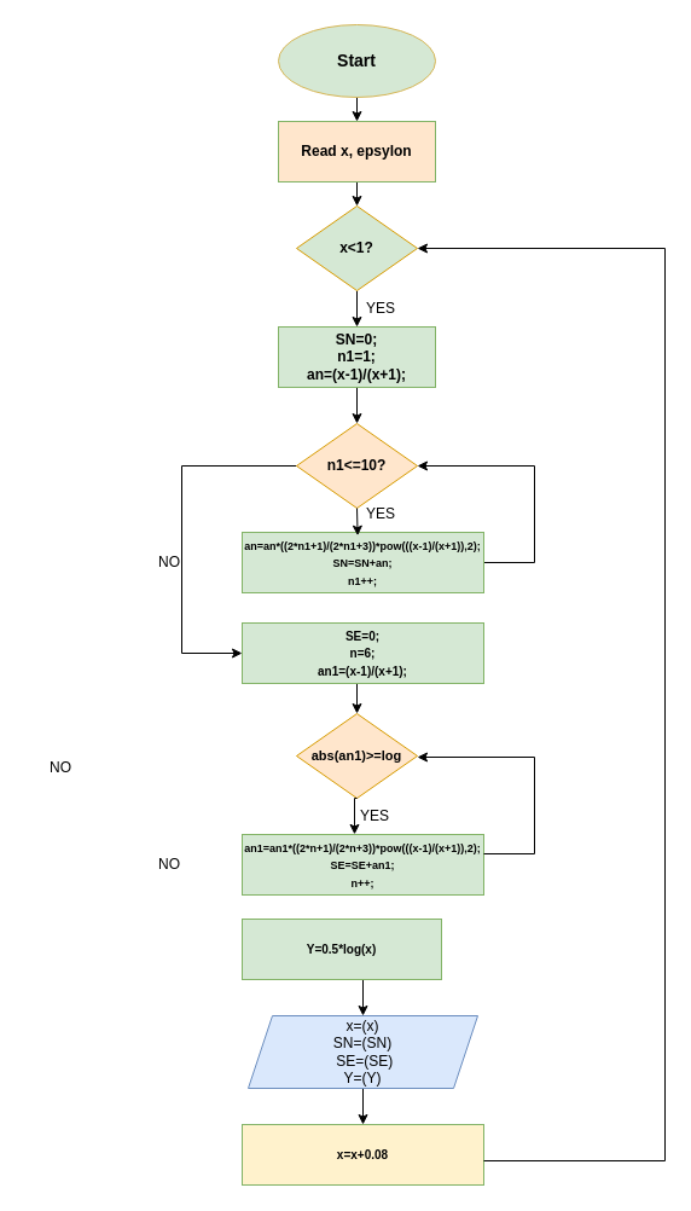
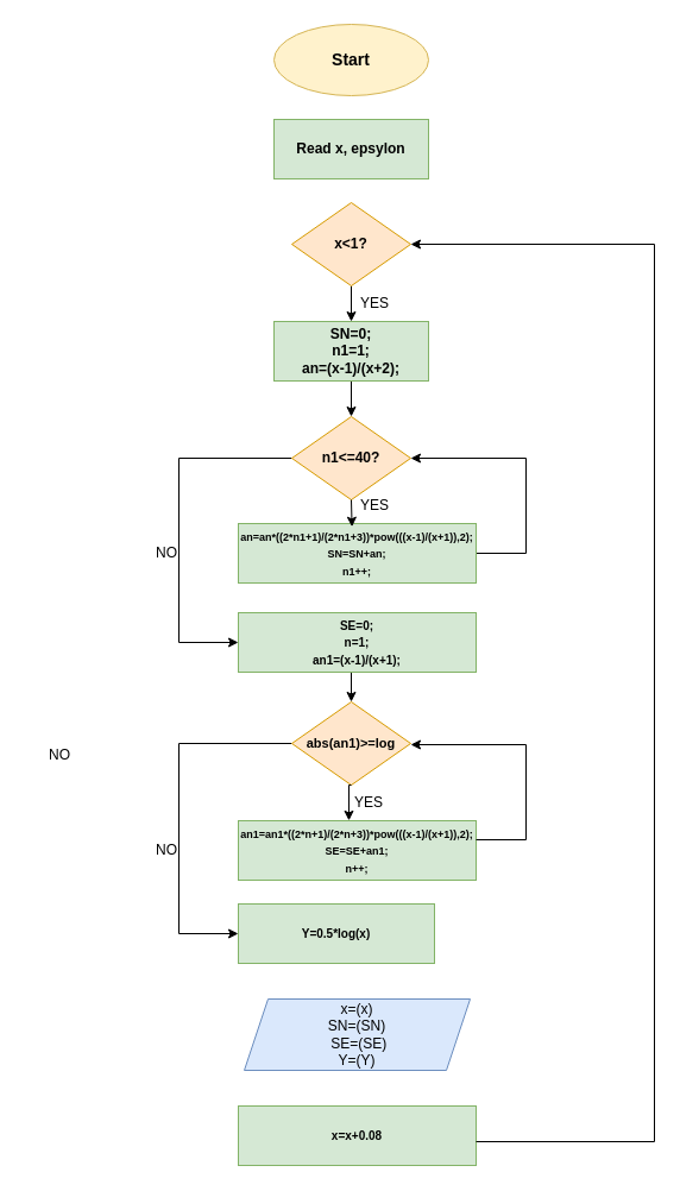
  <mxCell id="0" />
  <mxCell id="1" parent="0" />
- <mxCell id="2" style="edgeStyle=orthogonalEdgeStyle;rounded=0;orthogonalLoop=1;jettySize=auto;html=1;exitX=0.5;exitY=1;exitDx=0;exitDy=0;entryX=0.5;entryY=0;entryDx=0;entryDy=0;" parent="1" source="3" target="5" edge="1"><mxGeometry relative="1" as="geometry" /></mxCell>
- <mxCell id="3" value="&lt;b&gt;&lt;font style=&quot;font-size: 14px;&quot;&gt;Start&lt;/font&gt;&lt;/b&gt;" style="ellipse;whiteSpace=wrap;html=1;fillColor=#d5e8d4;strokeColor=#d6b656;" parent="1" vertex="1"><mxGeometry x="230" y="20" width="130" height="60" as="geometry" /></mxCell>
- <mxCell id="4" style="edgeStyle=orthogonalEdgeStyle;rounded=0;orthogonalLoop=1;jettySize=auto;html=1;exitX=0.5;exitY=1;exitDx=0;exitDy=0;entryX=0.5;entryY=0;entryDx=0;entryDy=0;" parent="1" source="5" target="7" edge="1"><mxGeometry relative="1" as="geometry" /></mxCell>
- <mxCell id="5" value="&lt;b&gt;Read x, epsylon&lt;/b&gt;" style="rounded=0;whiteSpace=wrap;html=1;fillColor=#ffe6cc;strokeColor=#82b366;" parent="1" vertex="1"><mxGeometry x="230" y="100" width="130" height="50" as="geometry" /></mxCell>
+ <mxCell id="3" value="&lt;b&gt;&lt;font style=&quot;font-size: 14px;&quot;&gt;Start&lt;/font&gt;&lt;/b&gt;" style="ellipse;whiteSpace=wrap;html=1;fillColor=#fff2cc;strokeColor=#d6b656;" parent="1" vertex="1"><mxGeometry x="230" y="20" width="130" height="60" as="geometry" /></mxCell>
+ <mxCell id="5" value="&lt;b&gt;Read x, epsylon&lt;/b&gt;" style="rounded=0;whiteSpace=wrap;html=1;fillColor=#d5e8d4;strokeColor=#82b366;" parent="1" vertex="1"><mxGeometry x="230" y="100" width="130" height="50" as="geometry" /></mxCell>
  <mxCell id="6" style="edgeStyle=orthogonalEdgeStyle;rounded=0;orthogonalLoop=1;jettySize=auto;html=1;exitX=0.5;exitY=1;exitDx=0;exitDy=0;entryX=0.5;entryY=0;entryDx=0;entryDy=0;" parent="1" source="7" target="9" edge="1"><mxGeometry relative="1" as="geometry" /></mxCell>
- <mxCell id="7" value="&lt;b&gt;x&amp;lt;1?&lt;/b&gt;" style="rhombus;whiteSpace=wrap;html=1;fillColor=#d5e8d4;strokeColor=#d79b00;" parent="1" vertex="1"><mxGeometry x="245" y="170" width="100" height="70" as="geometry" /></mxCell>
+ <mxCell id="7" value="&lt;b&gt;x&amp;lt;1?&lt;/b&gt;" style="rhombus;whiteSpace=wrap;html=1;fillColor=#ffe6cc;strokeColor=#d79b00;" parent="1" vertex="1"><mxGeometry x="245" y="170" width="100" height="70" as="geometry" /></mxCell>
  <mxCell id="8" style="edgeStyle=orthogonalEdgeStyle;rounded=0;orthogonalLoop=1;jettySize=auto;html=1;entryX=0.5;entryY=0;entryDx=0;entryDy=0;" parent="1" source="9" target="11" edge="1"><mxGeometry relative="1" as="geometry" /></mxCell>
- <mxCell id="9" value="&lt;b&gt;SN=0;&lt;br&gt;n1=1;&lt;br&gt;an=(x-1)/(x+1);&lt;/b&gt;" style="rounded=0;whiteSpace=wrap;html=1;fillColor=#d5e8d4;strokeColor=#82b366;" parent="1" vertex="1"><mxGeometry x="230" y="270" width="130" height="50" as="geometry" /></mxCell>
+ <mxCell id="9" value="&lt;b&gt;SN=0;&lt;br&gt;n1=1;&lt;br&gt;an=(x-1)/(x+2);&lt;/b&gt;" style="rounded=0;whiteSpace=wrap;html=1;fillColor=#d5e8d4;strokeColor=#82b366;" parent="1" vertex="1"><mxGeometry x="230" y="270" width="130" height="50" as="geometry" /></mxCell>
  <mxCell id="10" style="edgeStyle=orthogonalEdgeStyle;rounded=0;orthogonalLoop=1;jettySize=auto;html=1;exitX=0;exitY=0.5;exitDx=0;exitDy=0;entryX=0;entryY=0.5;entryDx=0;entryDy=0;" parent="1" source="11" target="15" edge="1"><mxGeometry relative="1" as="geometry"><mxPoint x="190" y="540" as="targetPoint" /><Array as="points"><mxPoint x="150" y="385" /><mxPoint x="150" y="540" /></Array></mxGeometry></mxCell>
- <mxCell id="11" value="&lt;b&gt;n1&amp;lt;=10?&lt;/b&gt;" style="rhombus;whiteSpace=wrap;html=1;fillColor=#ffe6cc;strokeColor=#d79b00;" parent="1" vertex="1"><mxGeometry x="245" y="350" width="100" height="70" as="geometry" /></mxCell>
+ <mxCell id="11" value="&lt;b&gt;n1&amp;lt;=40?&lt;/b&gt;" style="rhombus;whiteSpace=wrap;html=1;fillColor=#ffe6cc;strokeColor=#d79b00;" parent="1" vertex="1"><mxGeometry x="245" y="350" width="100" height="70" as="geometry" /></mxCell>
  <mxCell id="12" style="edgeStyle=orthogonalEdgeStyle;rounded=0;orthogonalLoop=1;jettySize=auto;html=1;entryX=1;entryY=0.5;entryDx=0;entryDy=0;" edge="1" parent="1" source="13" target="11"><mxGeometry relative="1" as="geometry"><mxPoint x="442.364" y="403.909" as="targetPoint" /><Array as="points"><mxPoint x="442" y="465" /><mxPoint x="442" y="385" /></Array></mxGeometry></mxCell>
  <mxCell id="13" value="&lt;font style=&quot;font-size: 9px;&quot;&gt;&lt;b&gt;an=an*((2*n1+1)/(2*n1+3))*pow(((x-1)/(x+1)),2);&lt;br style=&quot;&quot;&gt;SN=SN+an;&lt;br&gt;n1++;&lt;/b&gt;&lt;/font&gt;" style="rounded=0;whiteSpace=wrap;html=1;fillColor=#d5e8d4;strokeColor=#82b366;" parent="1" vertex="1"><mxGeometry x="200" y="440" width="200" height="50" as="geometry" /></mxCell>
  <mxCell id="14" style="edgeStyle=orthogonalEdgeStyle;rounded=0;orthogonalLoop=1;jettySize=auto;html=1;exitX=0.5;exitY=1;exitDx=0;exitDy=0;entryX=0.5;entryY=0;entryDx=0;entryDy=0;" parent="1" source="15" target="17" edge="1"><mxGeometry relative="1" as="geometry" /></mxCell>
- <mxCell id="15" value="&lt;font size=&quot;1&quot;&gt;&lt;b&gt;SE=0;&lt;br&gt;n=6;&lt;br&gt;an1=(x-1)/(x+1);&lt;/b&gt;&lt;/font&gt;" style="rounded=0;whiteSpace=wrap;html=1;fillColor=#d5e8d4;strokeColor=#82b366;" parent="1" vertex="1"><mxGeometry x="200" y="515" width="200" height="50" as="geometry" /></mxCell>
+ <mxCell id="15" value="&lt;font size=&quot;1&quot;&gt;&lt;b&gt;SE=0;&lt;br&gt;n=1;&lt;br&gt;an1=(x-1)/(x+1);&lt;/b&gt;&lt;/font&gt;" style="rounded=0;whiteSpace=wrap;html=1;fillColor=#d5e8d4;strokeColor=#82b366;" parent="1" vertex="1"><mxGeometry x="200" y="515" width="200" height="50" as="geometry" /></mxCell>
+ <mxCell id="16" style="edgeStyle=orthogonalEdgeStyle;rounded=0;orthogonalLoop=1;jettySize=auto;html=1;exitX=0;exitY=0.5;exitDx=0;exitDy=0;entryX=0;entryY=0.5;entryDx=0;entryDy=0;" parent="1" source="17" target="20" edge="1"><mxGeometry relative="1" as="geometry"><mxPoint x="170" y="800" as="targetPoint" /><Array as="points"><mxPoint x="150" y="625" /><mxPoint x="150" y="785" /></Array></mxGeometry></mxCell>
  <mxCell id="17" value="&lt;b style=&quot;font-size: 11px;&quot;&gt;abs(an1)&amp;gt;=log&lt;/b&gt;" style="rhombus;whiteSpace=wrap;html=1;fillColor=#ffe6cc;strokeColor=#d79b00;" parent="1" vertex="1"><mxGeometry x="245" y="590" width="100" height="70" as="geometry" /></mxCell>
  <mxCell id="18" value="&lt;font style=&quot;font-size: 9px;&quot;&gt;&lt;b&gt;an1=an1*((2*n+1)/(2*n+3))*pow(((x-1)/(x+1)),2);&lt;br&gt;SE=SE+an1;&lt;br&gt;n++;&lt;/b&gt;&lt;/font&gt;" style="rounded=0;whiteSpace=wrap;html=1;fillColor=#d5e8d4;strokeColor=#82b366;" parent="1" vertex="1"><mxGeometry x="200" y="690" width="200" height="50" as="geometry" /></mxCell>
- <mxCell id="19" style="edgeStyle=orthogonalEdgeStyle;rounded=0;orthogonalLoop=1;jettySize=auto;html=1;exitX=0.5;exitY=1;exitDx=0;exitDy=0;entryX=0.5;entryY=0;entryDx=0;entryDy=0;" parent="1" source="20" target="22" edge="1"><mxGeometry relative="1" as="geometry" /></mxCell>
  <mxCell id="20" value="&lt;font size=&quot;1&quot;&gt;&lt;b&gt;Y=0.5*log(x)&lt;/b&gt;&lt;/font&gt;" style="rounded=0;whiteSpace=wrap;html=1;fillColor=#d5e8d4;strokeColor=#82b366;" parent="1" vertex="1"><mxGeometry x="200" y="760" width="165" height="50" as="geometry" /></mxCell>
- <mxCell id="21" style="edgeStyle=orthogonalEdgeStyle;rounded=0;orthogonalLoop=1;jettySize=auto;html=1;exitX=0.5;exitY=1;exitDx=0;exitDy=0;" parent="1" source="22" target="23" edge="1"><mxGeometry relative="1" as="geometry" /></mxCell>
  <mxCell id="22" value="x=(x)&lt;br&gt;SN=(SN)&lt;br&gt;&amp;nbsp;SE=(SE)&lt;br&gt;Y=(Y)" style="shape=parallelogram;perimeter=parallelogramPerimeter;whiteSpace=wrap;html=1;fixedSize=1;fillColor=#dae8fc;strokeColor=#6c8ebf;" parent="1" vertex="1"><mxGeometry x="205" y="840" width="190" height="60" as="geometry" /></mxCell>
- <mxCell id="23" value="&lt;font size=&quot;1&quot;&gt;&lt;b&gt;x=x+0.08&lt;/b&gt;&lt;/font&gt;" style="rounded=0;whiteSpace=wrap;html=1;fillColor=#fff2cc;strokeColor=#82b366;" parent="1" vertex="1"><mxGeometry x="200" y="930" width="200" height="50" as="geometry" /></mxCell>
+ <mxCell id="23" value="&lt;font size=&quot;1&quot;&gt;&lt;b&gt;x=x+0.08&lt;/b&gt;&lt;/font&gt;" style="rounded=0;whiteSpace=wrap;html=1;fillColor=#d5e8d4;strokeColor=#82b366;" parent="1" vertex="1"><mxGeometry x="200" y="930" width="200" height="50" as="geometry" /></mxCell>
  <mxCell id="24" value="YES" style="text;html=1;strokeColor=none;fillColor=none;align=center;verticalAlign=middle;whiteSpace=wrap;rounded=0;" parent="1" vertex="1"><mxGeometry x="285" y="240" width="60" height="30" as="geometry" /></mxCell>
  <mxCell id="25" value="NO" style="text;html=1;strokeColor=none;fillColor=none;align=center;verticalAlign=middle;whiteSpace=wrap;rounded=0;" parent="1" vertex="1"><mxGeometry x="20" y="620" width="60" height="30" as="geometry" /></mxCell>
  <mxCell id="26" style="edgeStyle=orthogonalEdgeStyle;rounded=0;orthogonalLoop=1;jettySize=auto;html=1;exitX=0.5;exitY=1;exitDx=0;exitDy=0;entryX=0.478;entryY=0.054;entryDx=0;entryDy=0;entryPerimeter=0;" parent="1" source="11" target="13" edge="1"><mxGeometry relative="1" as="geometry" /></mxCell>
  <mxCell id="27" value="YES" style="text;html=1;strokeColor=none;fillColor=none;align=center;verticalAlign=middle;whiteSpace=wrap;rounded=0;" parent="1" vertex="1"><mxGeometry x="285" y="410" width="60" height="30" as="geometry" /></mxCell>
  <mxCell id="28" value="NO" style="text;html=1;strokeColor=none;fillColor=none;align=center;verticalAlign=middle;whiteSpace=wrap;rounded=0;" parent="1" vertex="1"><mxGeometry x="110" y="450" width="60" height="30" as="geometry" /></mxCell>
  <mxCell id="29" style="edgeStyle=orthogonalEdgeStyle;rounded=0;orthogonalLoop=1;jettySize=auto;html=1;exitX=0.5;exitY=1;exitDx=0;exitDy=0;entryX=0.465;entryY=-0.002;entryDx=0;entryDy=0;entryPerimeter=0;" parent="1" source="17" target="18" edge="1"><mxGeometry relative="1" as="geometry" /></mxCell>
  <mxCell id="30" value="NO" style="text;html=1;strokeColor=none;fillColor=none;align=center;verticalAlign=middle;whiteSpace=wrap;rounded=0;" parent="1" vertex="1"><mxGeometry x="110" y="700" width="60" height="30" as="geometry" /></mxCell>
  <mxCell id="31" value="YES" style="text;html=1;strokeColor=none;fillColor=none;align=center;verticalAlign=middle;whiteSpace=wrap;rounded=0;" parent="1" vertex="1"><mxGeometry x="280" y="660" width="60" height="30" as="geometry" /></mxCell>
  <mxCell id="32" style="edgeStyle=orthogonalEdgeStyle;rounded=0;orthogonalLoop=1;jettySize=auto;html=1;entryX=1;entryY=0.5;entryDx=0;entryDy=0;" edge="1" parent="1"><mxGeometry relative="1" as="geometry"><mxPoint x="345" y="626" as="targetPoint" /><mxPoint x="400" y="706" as="sourcePoint" /><Array as="points"><mxPoint x="442" y="706" /><mxPoint x="442" y="626" /></Array></mxGeometry></mxCell>
  <mxCell id="33" style="edgeStyle=orthogonalEdgeStyle;rounded=0;orthogonalLoop=1;jettySize=auto;html=1;entryX=1;entryY=0.5;entryDx=0;entryDy=0;" edge="1" parent="1" target="7"><mxGeometry relative="1" as="geometry"><mxPoint x="345" y="880" as="targetPoint" /><mxPoint x="400" y="960" as="sourcePoint" /><Array as="points"><mxPoint x="550" y="960" /><mxPoint x="550" y="205" /></Array></mxGeometry></mxCell>
